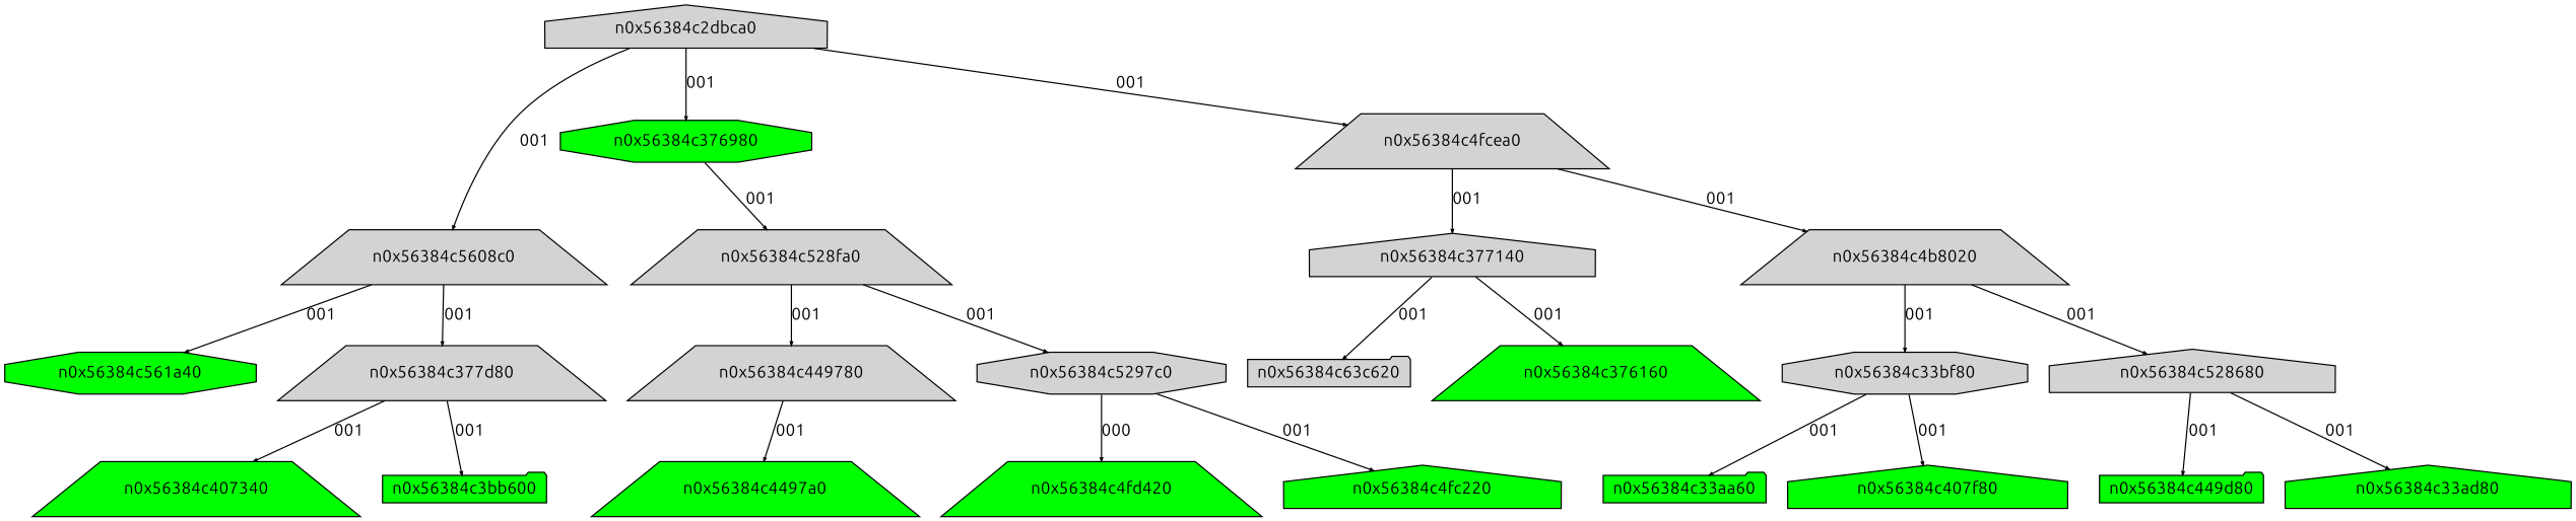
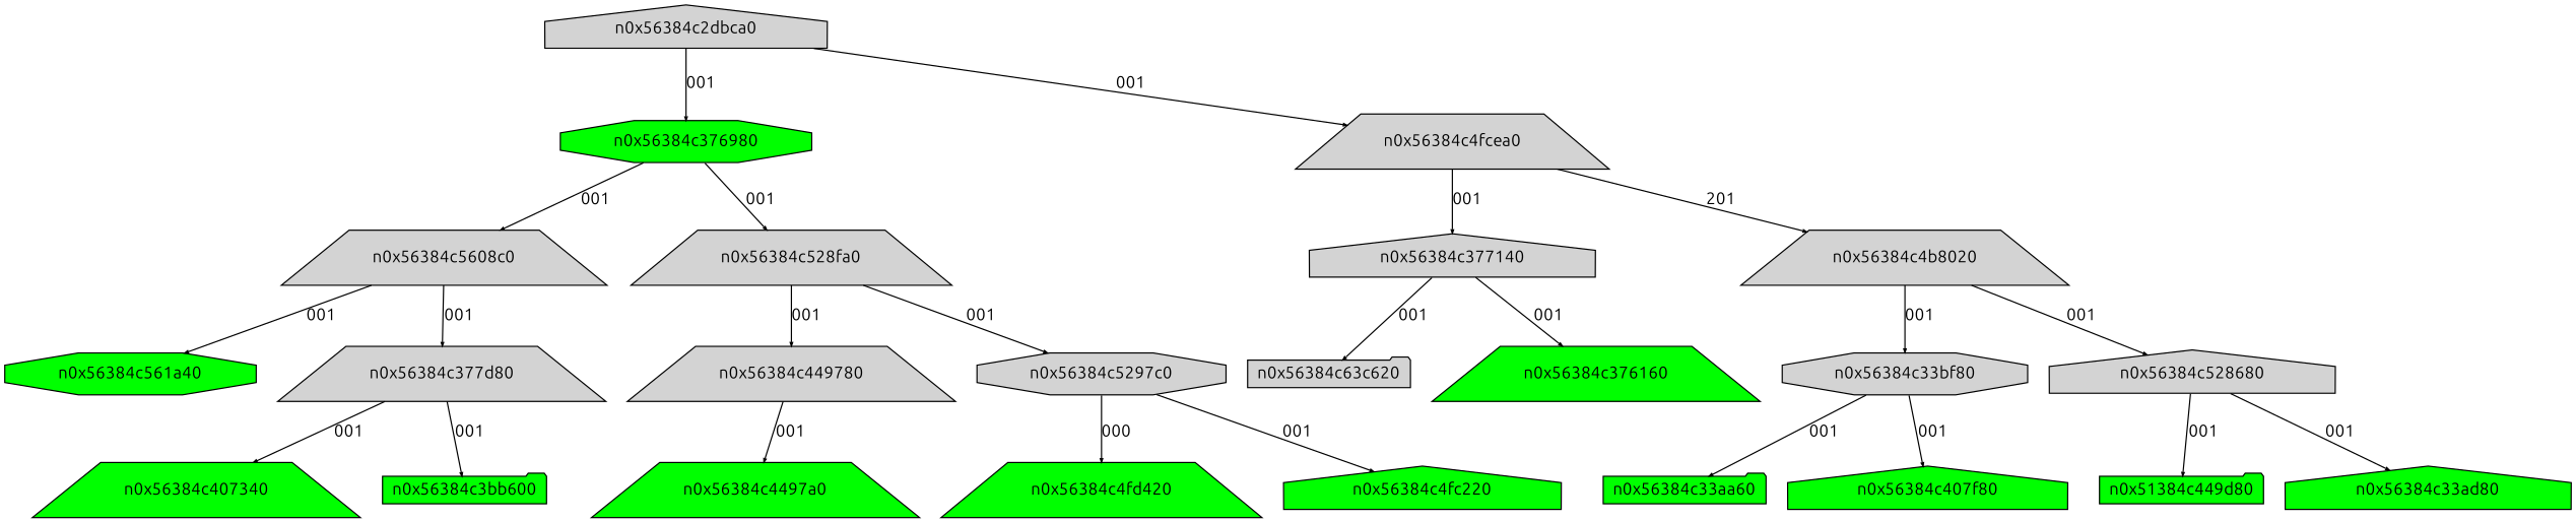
  digraph {
    fontname=Ubuntu
    node [fontname=Ubuntu shape=trapezium style=filled fillcolor=green]
    edge [arrowsize=.3 fontname=Ubuntu]
    n0x56384c2dbca0 [height=.1 shape=house width=.1 fillcolor=""]
    n0x56384c376980 [height=.1 shape=octagon width=.1]
    n0x56384c4fcea0 [height=.1 width=.1 fillcolor=""]
    n0x56384c5608c0 [height=.1 width=.1 fillcolor=""]
    n0x56384c528fa0 [height=.1 width=.1 fillcolor=""]
    n0x56384c377140 [height=.1 shape=house width=.1 fillcolor=""]
    n0x56384c4b8020 [height=.1 width=.1 fillcolor=""]
    n0x56384c561a40 [height=.1 shape=octagon width=.1]
    n0x56384c377d80 [height=.1 width=.1 fillcolor=""]
    n0x56384c449780 [height=.1 width=.1 fillcolor=""]
    n0x56384c5297c0 [height=.1 shape=octagon width=.1 fillcolor=""]
    n0x56384c63c620 [fillcolor=lightgrey height=.1 shape=folder width=.1]
    n0x56384c376160 [height=.1 width=.1]
    n0x56384c33bf80 [height=.1 shape=octagon width=.1 fillcolor=""]
    n0x56384c528680 [height=.1 shape=house width=.1 fillcolor=""]
    n0x56384c33aa60 [height=.1 shape=folder width=.1]
    n0x56384c407f80 [height=.1 shape=house width=.1]
-   n0x56384c449d80 [height=.1 shape=folder width=.1]
+   n0x56384c449d80 [height=.1 shape=folder width=.1 label=n0x51384c449d80]
    n0x56384c33ad80 [height=.1 shape=house width=.1]
    n0x56384c407340 [height=.1 width=.1]
    n0x56384c3bb600 [height=.1 shape=folder width=.1]
    n0x56384c4497a0 [height=.1 width=.1]
    n0x56384c4fd420 [height=.1 width=.1]
    n0x56384c4fc220 [height=.1 shape=house width=.1]
    n0x56384c2dbca0 -> n0x56384c376980 [label=001]
    n0x56384c2dbca0 -> n0x56384c4fcea0 [label=001]
-   n0x56384c2dbca0 -> n0x56384c5608c0 [label=001]
+   n0x56384c376980 -> n0x56384c5608c0 [label=001]
    n0x56384c376980 -> n0x56384c528fa0 [label=001]
    n0x56384c4fcea0 -> n0x56384c377140 [label=001]
-   n0x56384c4fcea0 -> n0x56384c4b8020 [label=001]
+   n0x56384c4fcea0 -> n0x56384c4b8020 [label=201]
    n0x56384c5608c0 -> n0x56384c561a40 [label=001]
    n0x56384c5608c0 -> n0x56384c377d80 [label=001]
    n0x56384c528fa0 -> n0x56384c449780 [label=001]
    n0x56384c528fa0 -> n0x56384c5297c0 [label=001]
    n0x56384c377140 -> n0x56384c63c620 [label=001]
    n0x56384c377140 -> n0x56384c376160 [label=001]
    n0x56384c4b8020 -> n0x56384c33bf80 [label=001]
    n0x56384c4b8020 -> n0x56384c528680 [label=001]
    n0x56384c377d80 -> n0x56384c407340 [label=001]
    n0x56384c377d80 -> n0x56384c3bb600 [label=001]
    n0x56384c449780 -> n0x56384c4497a0 [label=001]
    n0x56384c5297c0 -> n0x56384c4fd420 [label=000]
    n0x56384c5297c0 -> n0x56384c4fc220 [label=001]
    n0x56384c33bf80 -> n0x56384c33aa60 [label=001]
    n0x56384c33bf80 -> n0x56384c407f80 [label=001]
    n0x56384c528680 -> n0x56384c449d80 [label=001]
    n0x56384c528680 -> n0x56384c33ad80 [label=001]
  }
